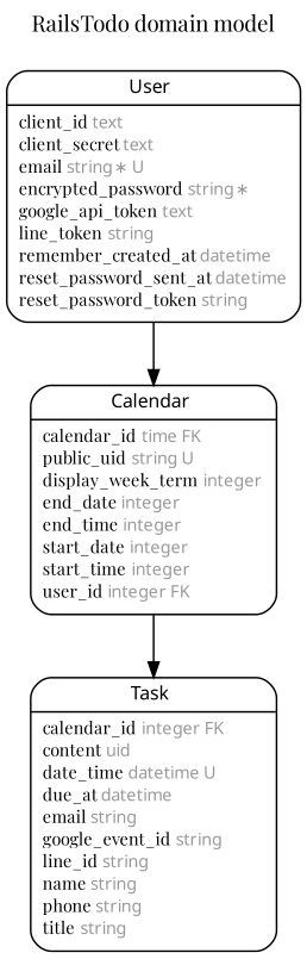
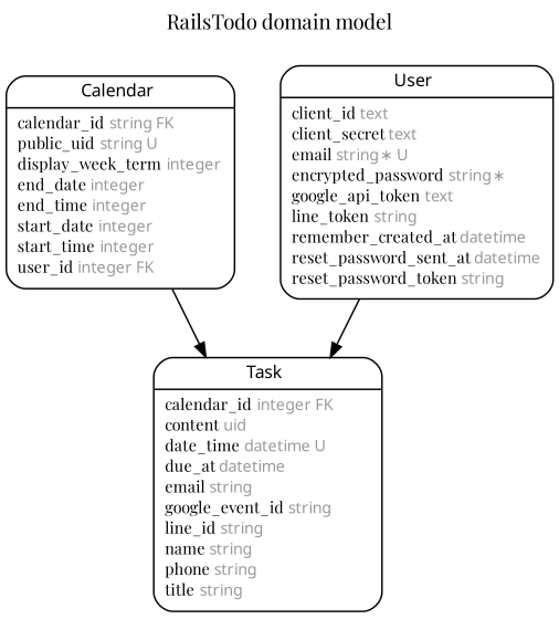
  digraph {
    concentrate=true
    fontname="Playfair Display"
    fontsize=13
    label="RailsTodo domain model\n\n"
    labelloc=t
    nodesep=0.4
    rankdir=TB
    ranksep=0.5
    splines=spline
    node [fontname="Playfair Display" fontsize=10 margin="0.07,0.05" penwidth=1.0 shape=Mrecord]
    edge [arrowhead=normal arrowsize=0.9 arrowtail=none dir=both fontname="Playfair Display" fontsize=7 labelangle=32 labeldistance=1.8 penwidth=1.0 weight=2]
-   n1 [label=<{<table border="0" align="center" cellspacing="0.5" cellpadding="0" width="134">   <tr><td align="center" valign="bottom" width="130"><font face="Arial BoldMT" point-size="11">Calendar</font></td></tr> </table> | <table border="0" align="left" cellspacing="2" cellpadding="0" width="134">   <tr><td align="left" width="130" port="calendar_id">calendar_id <font face="Arial ItalicMT" color="grey60">time FK</font></td></tr>   <tr><td align="left" width="130" port="public_uid">public_uid <font face="Arial ItalicMT" color="grey60">string U</font></td></tr>   <tr><td align="left" width="130" port="display_week_term">display_week_term <font face="Arial ItalicMT" color="grey60">integer</font></td></tr>   <tr><td align="left" width="130" port="end_date">end_date <font face="Arial ItalicMT" color="grey60">integer</font></td></tr>   <tr><td align="left" width="130" port="end_time">end_time <font face="Arial ItalicMT" color="grey60">integer</font></td></tr>   <tr><td align="left" width="130" port="start_date">start_date <font face="Arial ItalicMT" color="grey60">integer</font></td></tr>   <tr><td align="left" width="130" port="start_time">start_time <font face="Arial ItalicMT" color="grey60">integer</font></td></tr>   <tr><td align="left" width="130" port="user_id">user_id <font face="Arial ItalicMT" color="grey60">integer FK</font></td></tr> </table> }>]
+   n1 [label=<{<table border="0" align="center" cellspacing="0.5" cellpadding="0" width="134">   <tr><td align="center" valign="bottom" width="130"><font face="Arial BoldMT" point-size="11">Calendar</font></td></tr> </table> | <table border="0" align="left" cellspacing="2" cellpadding="0" width="134">   <tr><td align="left" width="130" port="calendar_id">calendar_id <font face="Arial ItalicMT" color="grey60">string FK</font></td></tr>   <tr><td align="left" width="130" port="public_uid">public_uid <font face="Arial ItalicMT" color="grey60">string U</font></td></tr>   <tr><td align="left" width="130" port="display_week_term">display_week_term <font face="Arial ItalicMT" color="grey60">integer</font></td></tr>   <tr><td align="left" width="130" port="end_date">end_date <font face="Arial ItalicMT" color="grey60">integer</font></td></tr>   <tr><td align="left" width="130" port="end_time">end_time <font face="Arial ItalicMT" color="grey60">integer</font></td></tr>   <tr><td align="left" width="130" port="start_date">start_date <font face="Arial ItalicMT" color="grey60">integer</font></td></tr>   <tr><td align="left" width="130" port="start_time">start_time <font face="Arial ItalicMT" color="grey60">integer</font></td></tr>   <tr><td align="left" width="130" port="user_id">user_id <font face="Arial ItalicMT" color="grey60">integer FK</font></td></tr> </table> }>]
    n2 [label=<{<table border="0" align="center" cellspacing="0.5" cellpadding="0" width="134">   <tr><td align="center" valign="bottom" width="130"><font face="Arial BoldMT" point-size="11">Task</font></td></tr> </table> | <table border="0" align="left" cellspacing="2" cellpadding="0" width="134">   <tr><td align="left" width="130" port="calendar_id">calendar_id <font face="Arial ItalicMT" color="grey60">integer FK</font></td></tr>   <tr><td align="left" width="130" port="content">content <font face="Arial ItalicMT" color="grey60">uid</font></td></tr>   <tr><td align="left" width="130" port="date_time">date_time <font face="Arial ItalicMT" color="grey60">datetime U</font></td></tr>   <tr><td align="left" width="130" port="due_at">due_at <font face="Arial ItalicMT" color="grey60">datetime</font></td></tr>   <tr><td align="left" width="130" port="email">email <font face="Arial ItalicMT" color="grey60">string</font></td></tr>   <tr><td align="left" width="130" port="google_event_id">google_event_id <font face="Arial ItalicMT" color="grey60">string</font></td></tr>   <tr><td align="left" width="130" port="line_id">line_id <font face="Arial ItalicMT" color="grey60">string</font></td></tr>   <tr><td align="left" width="130" port="name">name <font face="Arial ItalicMT" color="grey60">string</font></td></tr>   <tr><td align="left" width="130" port="phone">phone <font face="Arial ItalicMT" color="grey60">string</font></td></tr>   <tr><td align="left" width="130" port="title">title <font face="Arial ItalicMT" color="grey60">string</font></td></tr> </table> }>]
    n3 [label=<{<table border="0" align="center" cellspacing="0.5" cellpadding="0" width="134">   <tr><td align="center" valign="bottom" width="130"><font face="Arial BoldMT" point-size="11">User</font></td></tr> </table> | <table border="0" align="left" cellspacing="2" cellpadding="0" width="134">   <tr><td align="left" width="130" port="client_id">client_id <font face="Arial ItalicMT" color="grey60">text</font></td></tr>   <tr><td align="left" width="130" port="client_secret">client_secret <font face="Arial ItalicMT" color="grey60">text</font></td></tr>   <tr><td align="left" width="130" port="email">email <font face="Arial ItalicMT" color="grey60">string ∗ U</font></td></tr>   <tr><td align="left" width="130" port="encrypted_password">encrypted_password <font face="Arial ItalicMT" color="grey60">string ∗</font></td></tr>   <tr><td align="left" width="130" port="google_api_token">google_api_token <font face="Arial ItalicMT" color="grey60">text</font></td></tr>   <tr><td align="left" width="130" port="line_token">line_token <font face="Arial ItalicMT" color="grey60">string</font></td></tr>   <tr><td align="left" width="130" port="remember_created_at">remember_created_at <font face="Arial ItalicMT" color="grey60">datetime</font></td></tr>   <tr><td align="left" width="130" port="reset_password_sent_at">reset_password_sent_at <font face="Arial ItalicMT" color="grey60">datetime</font></td></tr>   <tr><td align="left" width="130" port="reset_password_token">reset_password_token <font face="Arial ItalicMT" color="grey60">string</font></td></tr> </table> }>]
    n1 -> n2
-   n3 -> n1
+   n3 -> n2
  }
